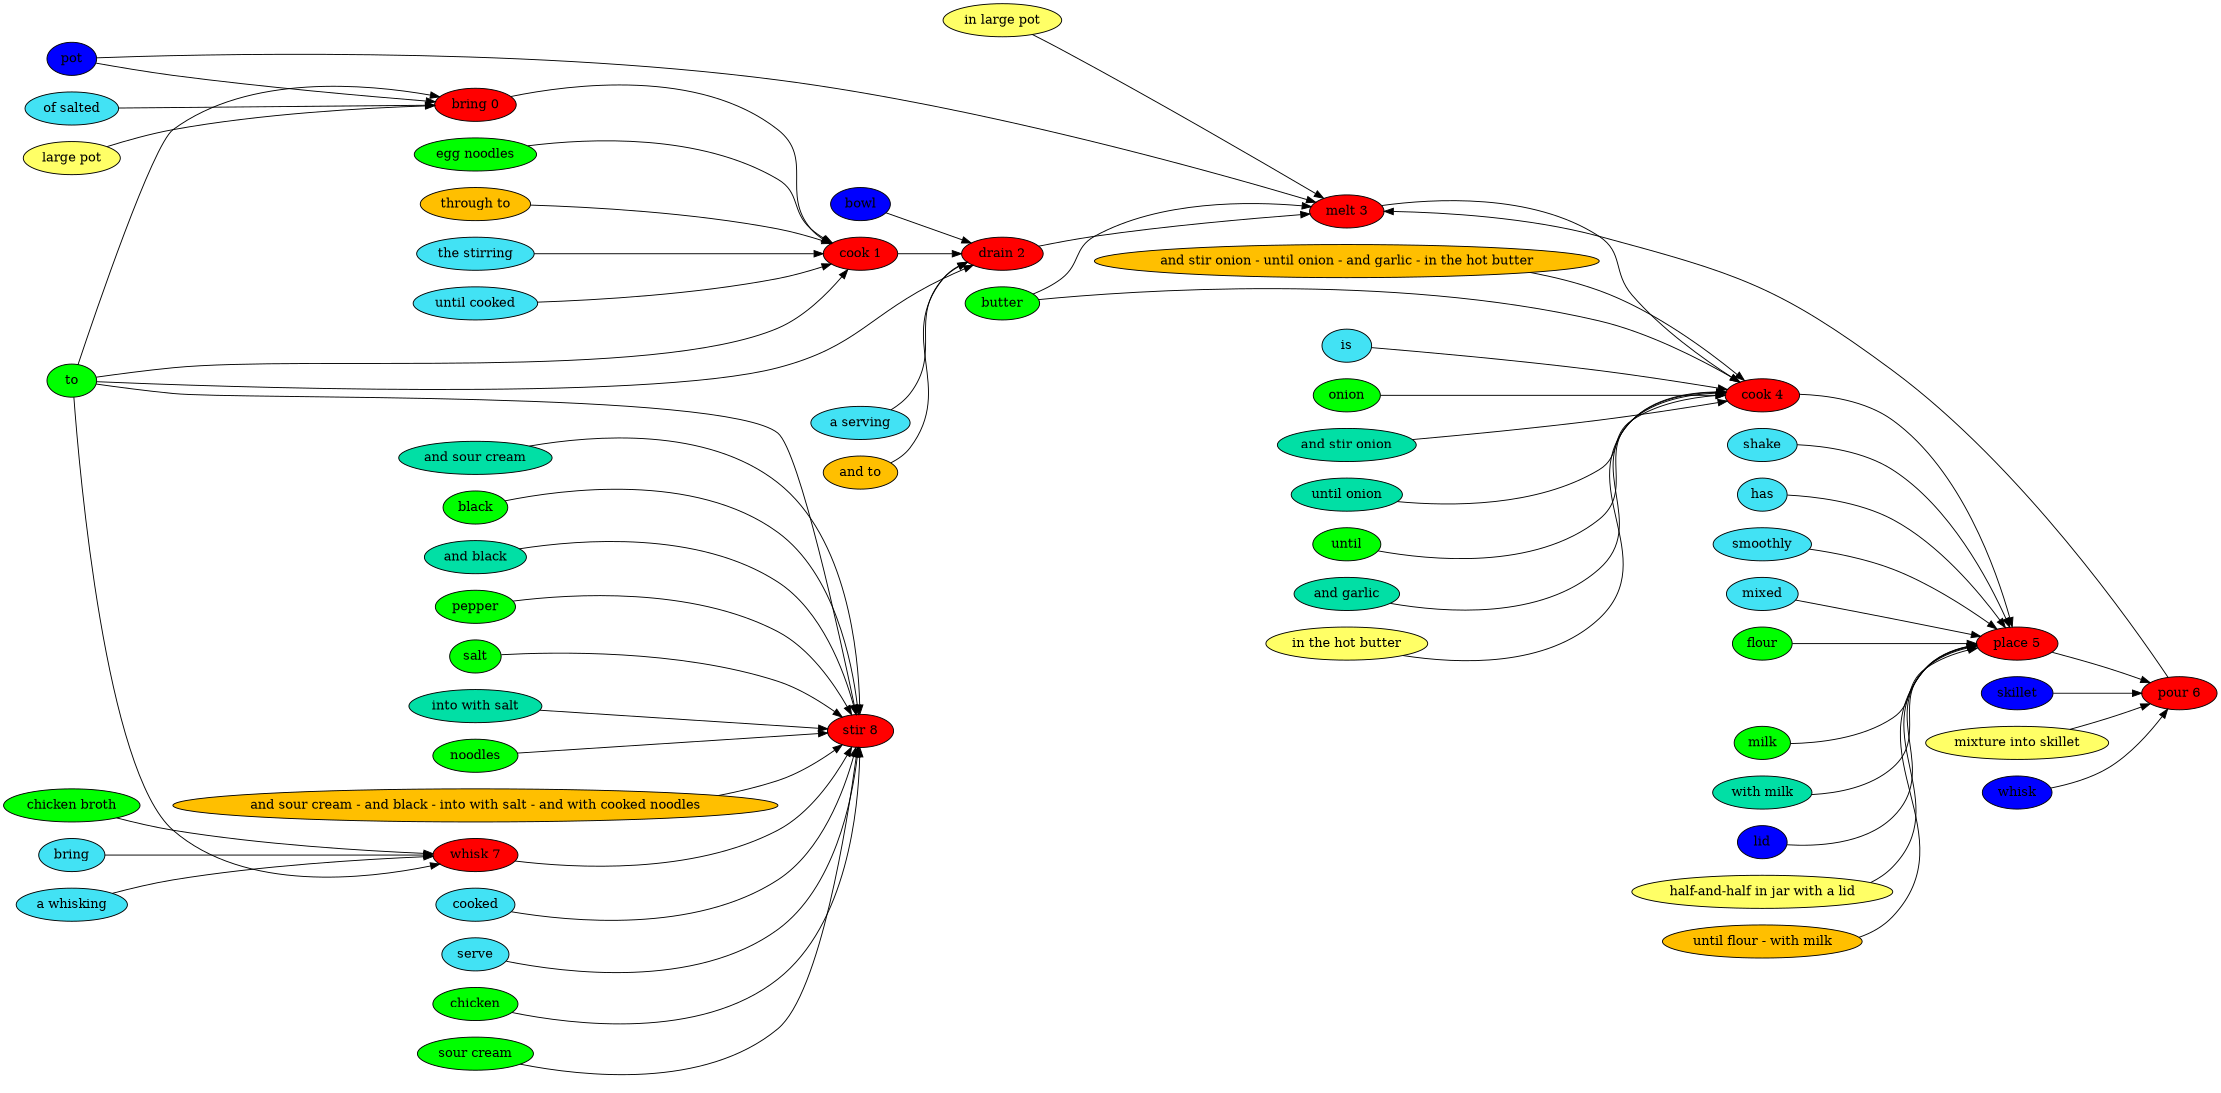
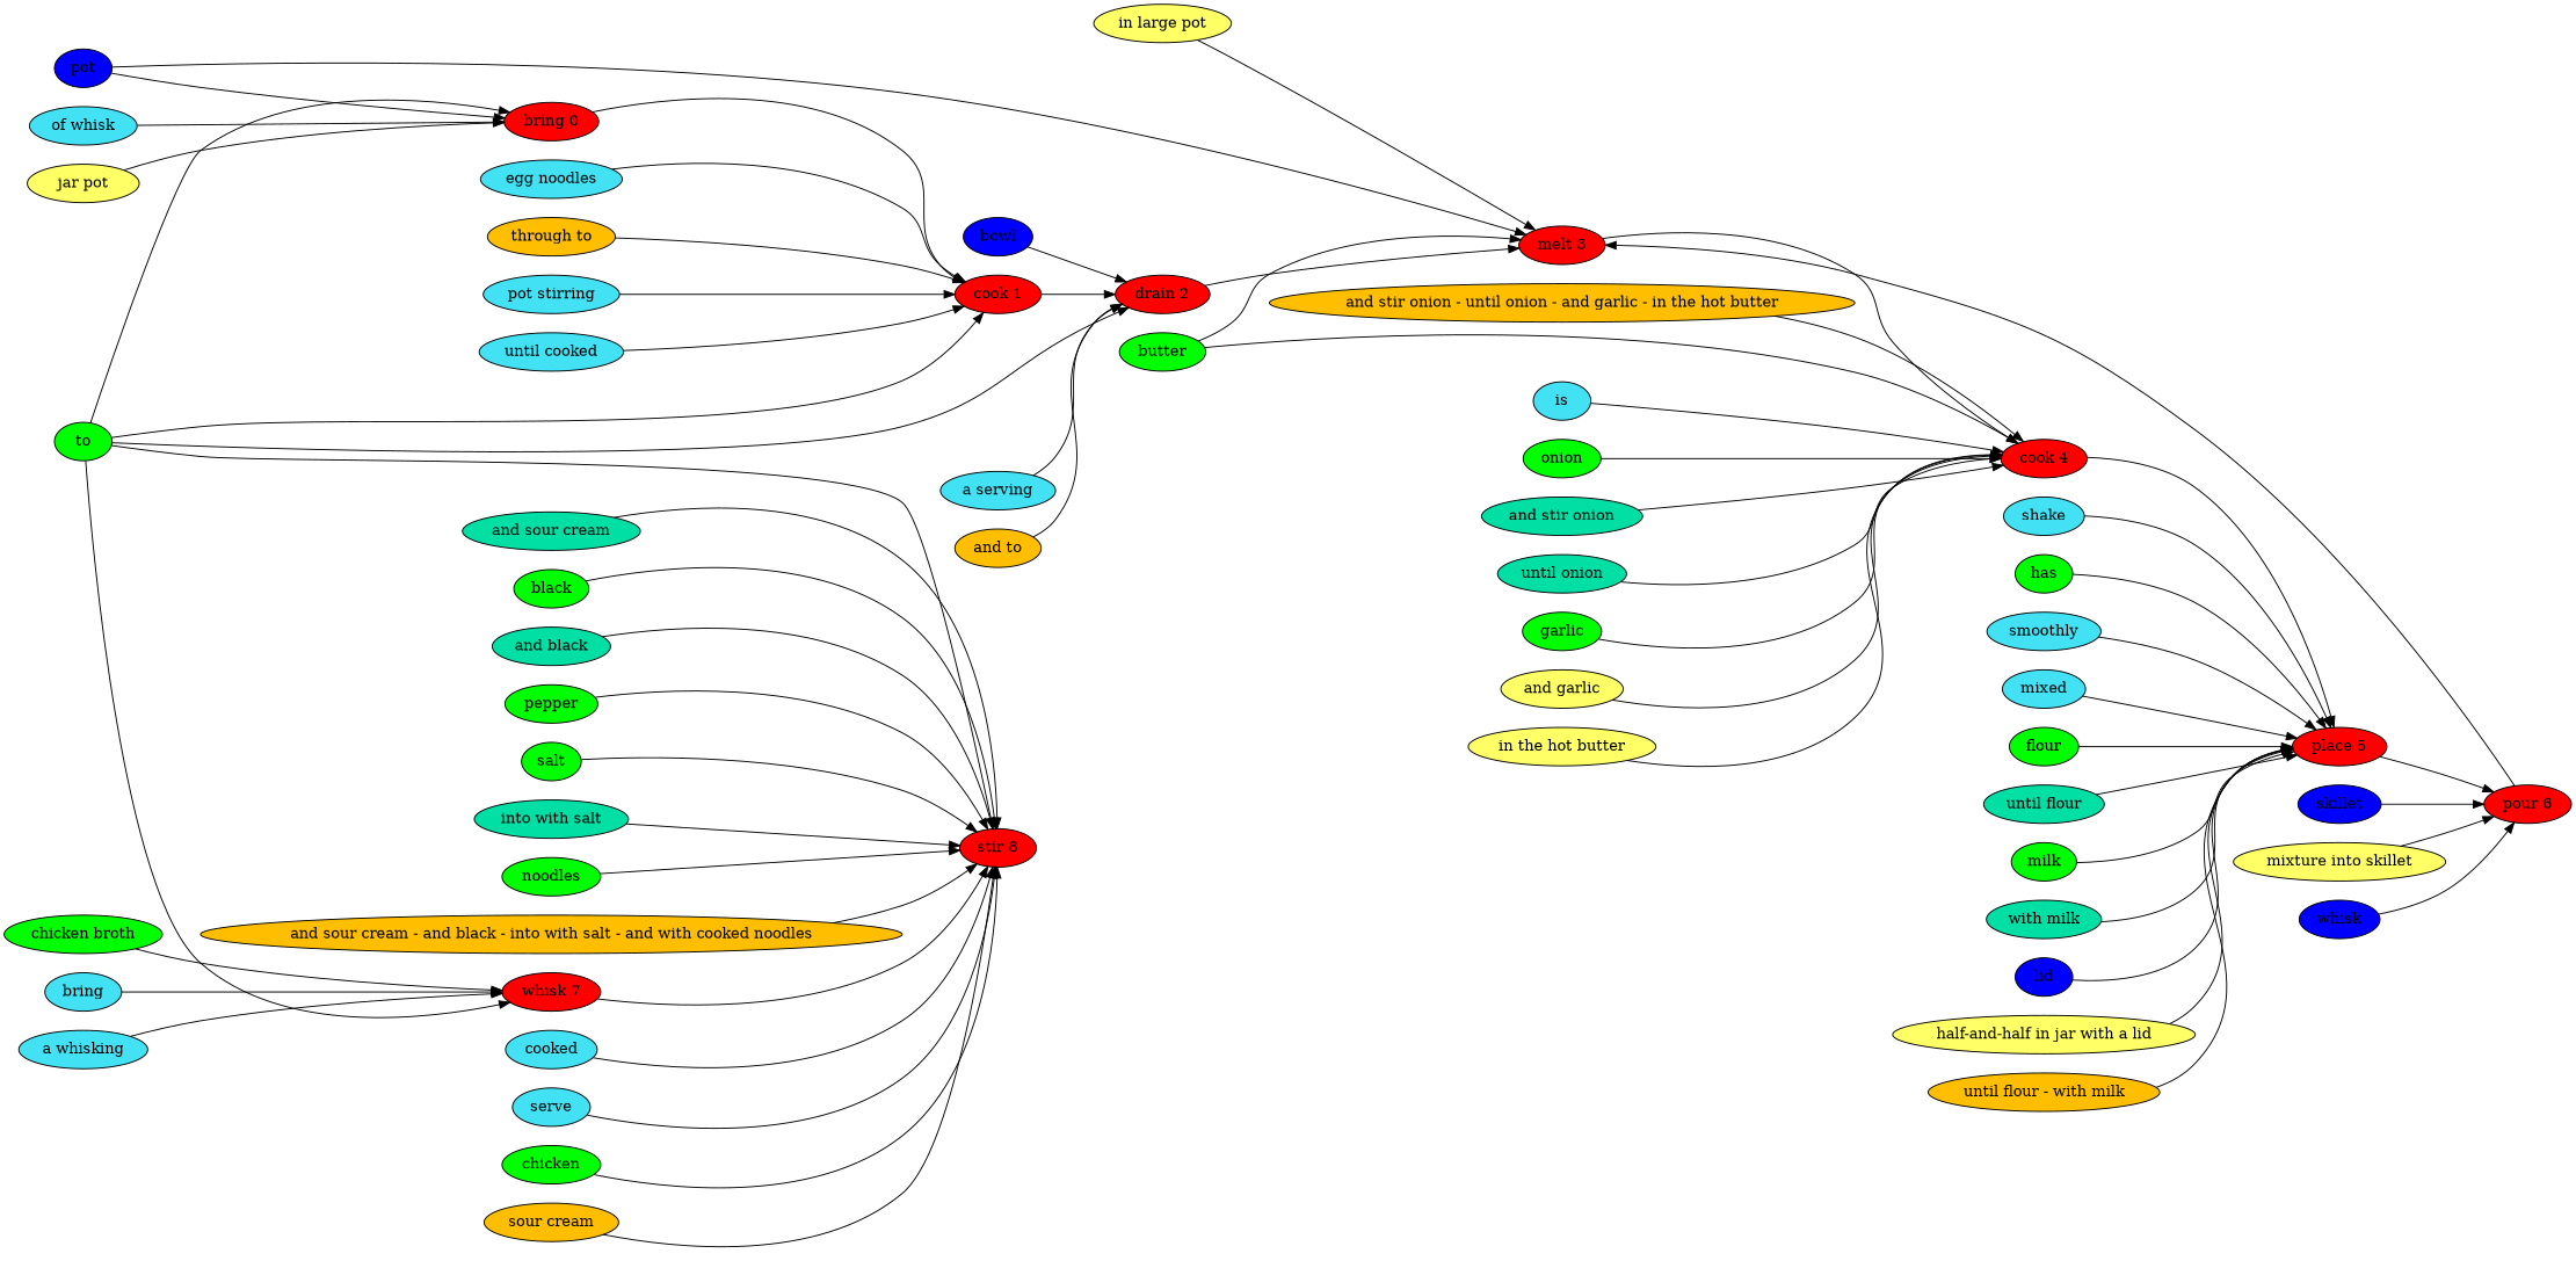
  digraph {
    rankdir=LR
    node [fillcolor=green style=filled]
    "bring 0" [fillcolor=red]
    "cook 1" [fillcolor=red]
    "drain 2" [fillcolor=red]
-   "of salted" [fillcolor="#42e2f4"]
+   "of salted" [fillcolor="#42e2f4" label="of whisk"]
    to
    "whisk 7" [fillcolor=red]
    "stir 8" [fillcolor=red]
    "melt 3" [fillcolor=red]
    pot [fillcolor="#0000ff"]
    "cook 4" [fillcolor=red]
-   "large pot" [fillcolor="#ffff66"]
-   "the stirring" [fillcolor="#42e2f4"]
+   "large pot" [fillcolor="#ffff66" label="jar pot"]
+   "the stirring" [fillcolor="#42e2f4" label="pot stirring"]
    "until cooked" [fillcolor="#42e2f4"]
-   "egg noodles"
+   "egg noodles" [fillcolor="#42e2f4"]
    "through to" [fillcolor="#FFBF00"]
    "a serving" [fillcolor="#42e2f4"]
    "and to" [fillcolor="#FFBF00"]
    bowl [fillcolor="#0000ff"]
    "place 5" [fillcolor=red]
    butter
    "in large pot" [fillcolor="#ffff66"]
    "pour 6" [fillcolor=red]
    is [fillcolor="#42e2f4"]
    onion
    "and stir onion" [fillcolor="#01DFA5"]
    "until onion" [fillcolor="#01DFA5"]
-   garlic [label=until]
-   "and garlic" [fillcolor="#01DFA5"]
+   garlic
+   "and garlic" [fillcolor="#ffff66"]
    "in the hot butter" [fillcolor="#ffff66"]
    "and stir onion - until onion - and garlic - in the hot butter" [fillcolor="#FFBF00"]
    shake [fillcolor="#42e2f4"]
-   has [fillcolor="#42e2f4"]
+   has
    smoothly [fillcolor="#42e2f4"]
    mixed [fillcolor="#42e2f4"]
    flour
+   "until flour" [fillcolor="#01DFA5"]
    milk
    "with milk" [fillcolor="#01DFA5"]
    lid [fillcolor="#0000ff"]
    "half-and-half in jar with a lid" [fillcolor="#ffff66"]
    "until flour - with milk" [fillcolor="#FFBF00"]
    skillet [fillcolor="#0000ff"]
    "mixture into skillet" [fillcolor="#ffff66"]
    whisk [fillcolor="#0000ff"]
    bring [fillcolor="#42e2f4"]
    "a whisking" [fillcolor="#42e2f4"]
    "chicken broth"
    cooked [fillcolor="#42e2f4"]
    serve [fillcolor="#42e2f4"]
    chicken
-   "sour cream"
+   "sour cream" [fillcolor="#FFBF00"]
    "and sour cream" [fillcolor="#01DFA5"]
    black
    "and black" [fillcolor="#01DFA5"]
    pepper
    salt
    "into with salt" [fillcolor="#01DFA5"]
    noodles
    "and sour cream - and black - into with salt - and with cooked noodles" [fillcolor="#FFBF00"]
    "bring 0" -> "cook 1"
    "cook 1" -> "drain 2"
    "drain 2" -> "melt 3"
    "of salted" -> "bring 0"
    to -> "bring 0"
    to -> "cook 1"
    to -> "drain 2"
    to -> "whisk 7"
    to -> "stir 8"
    "whisk 7" -> "stir 8"
    "melt 3" -> "cook 4"
    pot -> "bring 0"
    pot -> "melt 3"
    "cook 4" -> "place 5"
    "large pot" -> "bring 0"
    "the stirring" -> "cook 1"
    "until cooked" -> "cook 1"
    "egg noodles" -> "cook 1"
    "through to" -> "cook 1"
    "a serving" -> "drain 2"
    "and to" -> "drain 2"
    bowl -> "drain 2"
    "place 5" -> "pour 6"
    butter -> "melt 3"
    butter -> "cook 4"
    "in large pot" -> "melt 3"
    "pour 6" -> "melt 3"
    is -> "cook 4"
    onion -> "cook 4"
    "and stir onion" -> "cook 4"
    "until onion" -> "cook 4"
    garlic -> "cook 4"
    "and garlic" -> "cook 4"
    "in the hot butter" -> "cook 4"
    "and stir onion - until onion - and garlic - in the hot butter" -> "cook 4"
    shake -> "place 5"
    has -> "place 5"
    smoothly -> "place 5"
    mixed -> "place 5"
    flour -> "place 5"
+   "until flour" -> "place 5"
    milk -> "place 5"
    "with milk" -> "place 5"
    lid -> "place 5"
    "half-and-half in jar with a lid" -> "place 5"
    "until flour - with milk" -> "place 5"
    skillet -> "pour 6"
    "mixture into skillet" -> "pour 6"
    whisk -> "pour 6"
    bring -> "whisk 7"
    "a whisking" -> "whisk 7"
    "chicken broth" -> "whisk 7"
    cooked -> "stir 8"
    serve -> "stir 8"
    chicken -> "stir 8"
    "sour cream" -> "stir 8"
    "and sour cream" -> "stir 8"
    black -> "stir 8"
    "and black" -> "stir 8"
    pepper -> "stir 8"
    salt -> "stir 8"
    "into with salt" -> "stir 8"
    noodles -> "stir 8"
    "and sour cream - and black - into with salt - and with cooked noodles" -> "stir 8"
  }
